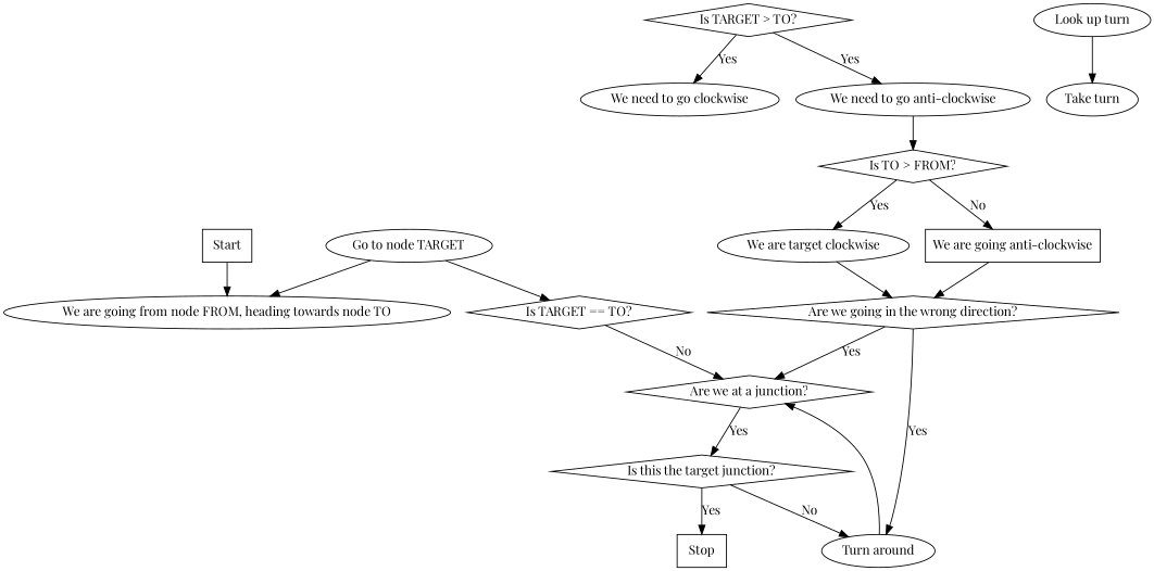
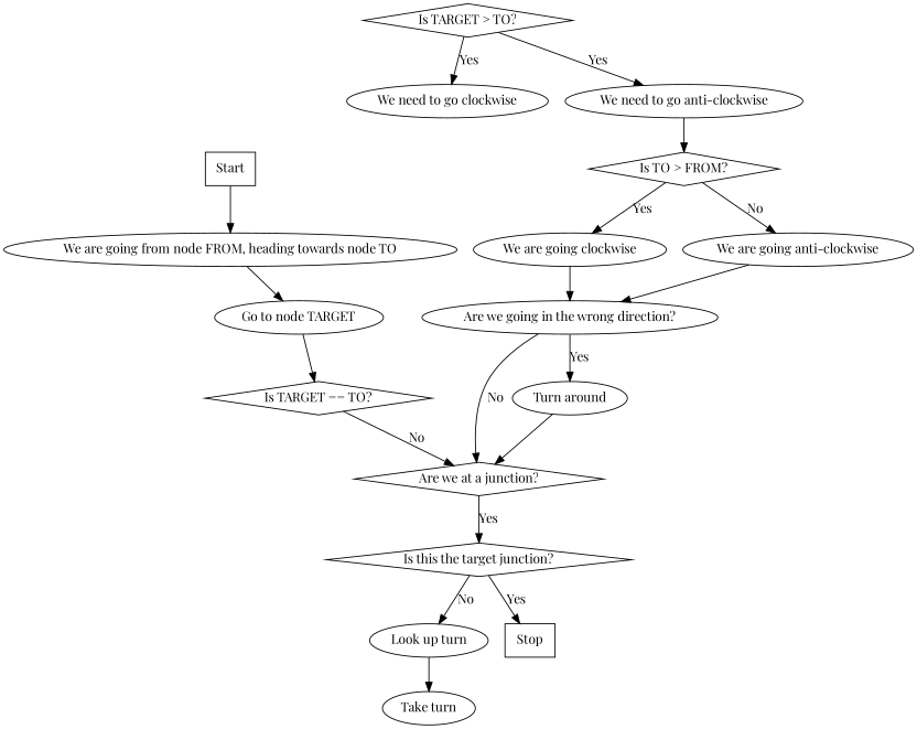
  digraph {
    fontname="Playfair Display"
    node [fontname="Playfair Display"]
    edge [fontname="Playfair Display"]
    Start [shape=box]
    "We are going from node FROM, heading towards node TO"
    "Go to node TARGET"
    "Is TARGET == TO?" [shape=diamond]
    "Are we at a junction?" [shape=diamond]
    "Is this the target junction?" [shape=diamond]
    "Is TARGET > TO?" [shape=diamond]
    "We need to go clockwise"
    "We need to go anti-clockwise"
    "Look up turn"
    Stop [shape=box]
    "Is TO > FROM?" [shape=diamond]
-   "We are going clockwise" [label="We are target clockwise"]
-   "We are going anti-clockwise" [shape=box]
-   "Are we going in the wrong direction?" [shape=diamond]
+   "We are going clockwise"
+   "We are going anti-clockwise"
+   "Are we going in the wrong direction?" [shape=ellipse]
    "Turn around"
    "Take turn"
    Start -> "We are going from node FROM, heading towards node TO"
-   "Go to node TARGET" -> "We are going from node FROM, heading towards node TO"
+   "We are going from node FROM, heading towards node TO" -> "Go to node TARGET"
    "Go to node TARGET" -> "Is TARGET == TO?"
    "Is TARGET == TO?" -> "Are we at a junction?" [label=No]
    "Are we at a junction?" -> "Is this the target junction?" [label=Yes]
-   "Is this the target junction?" -> "Turn around" [label=No]
+   "Is this the target junction?" -> "Look up turn" [label=No]
    "Is this the target junction?" -> Stop [label=Yes]
    "Is TARGET > TO?" -> "We need to go clockwise" [label=Yes]
    "Is TARGET > TO?" -> "We need to go anti-clockwise" [label=Yes]
    "We need to go anti-clockwise" -> "Is TO > FROM?"
    "Look up turn" -> "Take turn"
    "Is TO > FROM?" -> "We are going clockwise" [label=Yes]
    "Is TO > FROM?" -> "We are going anti-clockwise" [label=No]
    "We are going clockwise" -> "Are we going in the wrong direction?"
    "We are going anti-clockwise" -> "Are we going in the wrong direction?"
-   "Are we going in the wrong direction?" -> "Are we at a junction?" [label=Yes]
+   "Are we going in the wrong direction?" -> "Are we at a junction?" [label=No]
    "Are we going in the wrong direction?" -> "Turn around" [label=Yes]
    "Turn around" -> "Are we at a junction?"
  }
